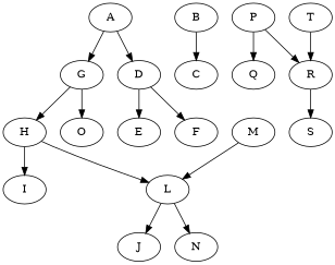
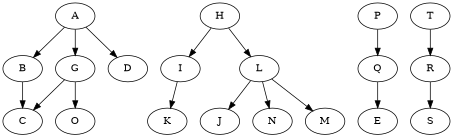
  digraph {
    A
    B
    G
    D
    C
    H
    O
    E
-   F
    I
    L
+   K
    J
    N
    M
    P
    Q
    R
    S
    T
+   A -> B
    A -> G
    A -> D
    B -> C
-   G -> H
+   G -> C
    G -> O
-   D -> E
-   D -> F
+   Q -> E
    H -> I
    H -> L
+   I -> K
    L -> J
    L -> N
-   M -> L
+   L -> M
    P -> Q
-   P -> R
    R -> S
    T -> R
  }
